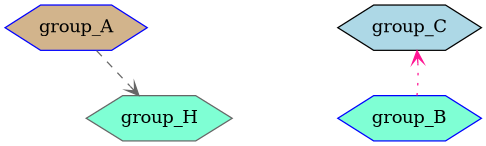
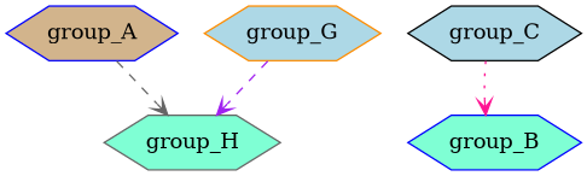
  digraph {
    node [color=blue fillcolor=aquamarine shape=hexagon style=filled]
    edge [arrowhead=vee style=dashed weight=2]
    group_A [fillcolor=tan]
    group_H [color=gray40]
    group_C [color=black fillcolor=lightblue]
    group_B
+   group_G [color=darkorange fillcolor=lightblue]
    group_A -> group_H [color=gray40]
-   group_B -> group_C [color=deeppink style=dotted]
+   group_C -> group_B [color=deeppink style=dotted]
+   group_G -> group_H [color=purple]
  }
